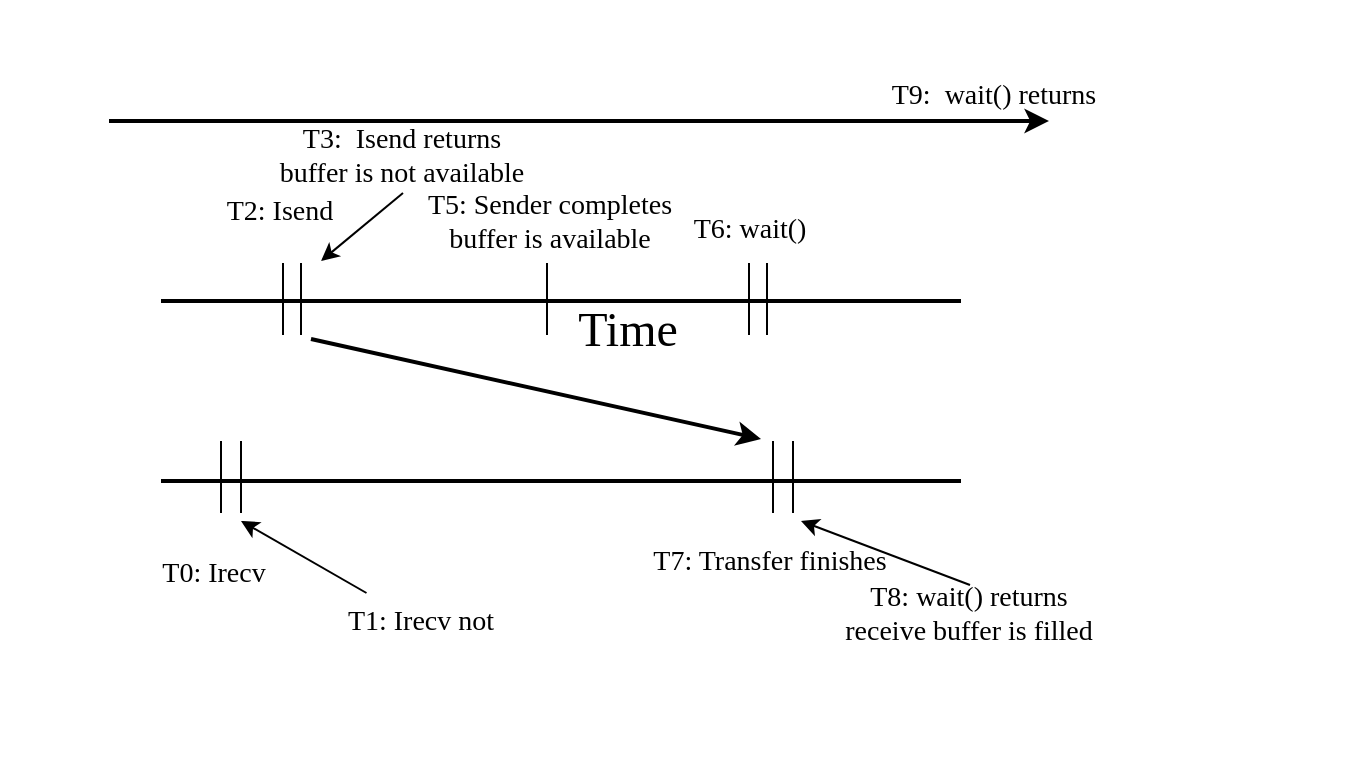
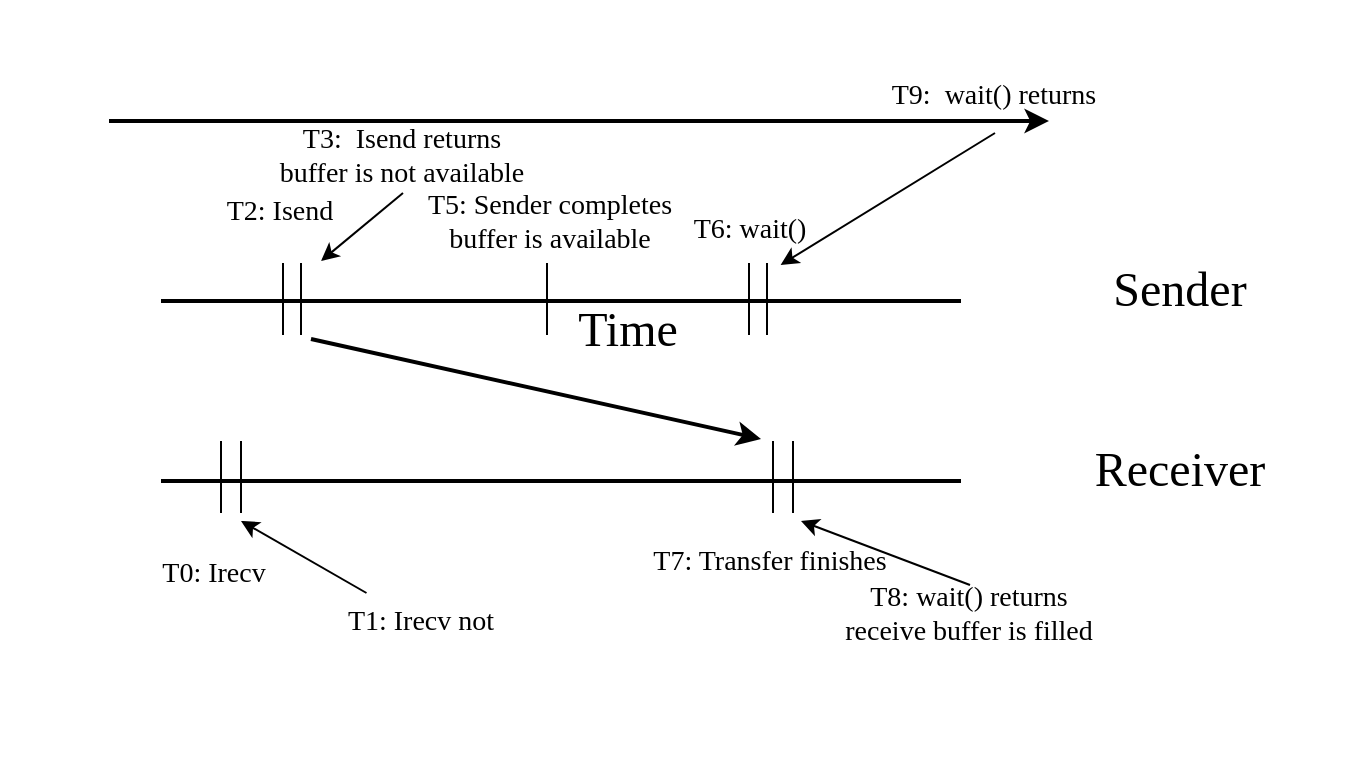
  <mxCell id="0" />
  <mxCell id="1" parent="0" />
  <mxCell id="2" value="" style="rounded=0;whiteSpace=wrap;html=1;strokeColor=none;fillColor=none;" parent="1" vertex="1"><mxGeometry x="20" y="20" width="640" height="340" as="geometry" /></mxCell>
  <mxCell id="3" value="" style="endArrow=none;html=1;rounded=0;fontSize=24;strokeWidth=2;fontFamily=Times New Roman;" parent="1" edge="1"><mxGeometry width="50" height="50" relative="1" as="geometry"><mxPoint x="80" y="150" as="sourcePoint" /><mxPoint x="480" y="150" as="targetPoint" /></mxGeometry></mxCell>
+ <mxCell id="4" value="&lt;span style=&quot;font-size: 24px;&quot;&gt;Sender&lt;/span&gt;" style="text;html=1;strokeColor=none;fillColor=none;align=center;verticalAlign=middle;whiteSpace=wrap;rounded=0;fontFamily=Times New Roman;" parent="1" vertex="1"><mxGeometry x="545" y="130" width="90" height="30" as="geometry" /></mxCell>
  <mxCell id="5" value="" style="endArrow=none;html=1;rounded=0;fontSize=24;strokeWidth=2;fontFamily=Times New Roman;" parent="1" edge="1"><mxGeometry width="50" height="50" relative="1" as="geometry"><mxPoint x="80" y="240" as="sourcePoint" /><mxPoint x="480" y="240" as="targetPoint" /></mxGeometry></mxCell>
+ <mxCell id="6" value="&lt;span style=&quot;font-size: 24px;&quot;&gt;Receiver&lt;/span&gt;" style="text;html=1;strokeColor=none;fillColor=none;align=center;verticalAlign=middle;whiteSpace=wrap;rounded=0;fontFamily=Times New Roman;" parent="1" vertex="1"><mxGeometry x="545" y="220" width="90" height="30" as="geometry" /></mxCell>
  <mxCell id="7" value="" style="endArrow=none;html=1;rounded=0;fontSize=24;exitX=0.5;exitY=0;exitDx=0;exitDy=0;fontFamily=Times New Roman;" parent="1" edge="1"><mxGeometry width="50" height="50" relative="1" as="geometry"><mxPoint x="110" y="256" as="sourcePoint" /><mxPoint x="110" y="220" as="targetPoint" /></mxGeometry></mxCell>
  <mxCell id="8" value="&lt;font style=&quot;font-size: 14px;&quot;&gt;T0:&amp;nbsp;Irecv&lt;br&gt;&lt;/font&gt;" style="text;html=1;strokeColor=none;fillColor=none;align=center;verticalAlign=middle;whiteSpace=wrap;rounded=0;fontSize=14;fontFamily=Times New Roman;" parent="1" vertex="1"><mxGeometry x="37" y="269" width="140" height="36" as="geometry" /></mxCell>
  <mxCell id="9" value="&lt;span style=&quot;font-size: 14px;&quot;&gt;T2: Isend&lt;/span&gt;" style="text;html=1;strokeColor=none;fillColor=none;align=center;verticalAlign=middle;whiteSpace=wrap;rounded=0;fontSize=14;fontFamily=Times New Roman;" parent="1" vertex="1"><mxGeometry x="100" y="91" width="80" height="30" as="geometry" /></mxCell>
  <mxCell id="10" value="" style="endArrow=none;html=1;rounded=0;fontSize=24;exitX=0.5;exitY=0;exitDx=0;exitDy=0;fontFamily=Times New Roman;" parent="1" edge="1"><mxGeometry width="50" height="50" relative="1" as="geometry"><mxPoint x="150" y="167" as="sourcePoint" /><mxPoint x="150" y="131" as="targetPoint" /></mxGeometry></mxCell>
  <mxCell id="11" value="" style="endArrow=none;html=1;rounded=0;fontSize=24;exitX=0.5;exitY=0;exitDx=0;exitDy=0;fontFamily=Times New Roman;" parent="1" edge="1"><mxGeometry width="50" height="50" relative="1" as="geometry"><mxPoint x="386" y="256" as="sourcePoint" /><mxPoint x="386" y="220" as="targetPoint" /></mxGeometry></mxCell>
  <mxCell id="12" value="" style="endArrow=classic;html=1;rounded=0;fontSize=14;strokeWidth=2;fontFamily=Times New Roman;" parent="1" edge="1"><mxGeometry width="50" height="50" relative="1" as="geometry"><mxPoint x="54" y="60" as="sourcePoint" /><mxPoint x="524" y="60" as="targetPoint" /></mxGeometry></mxCell>
  <mxCell id="13" value="Time" style="text;html=1;strokeColor=none;fillColor=none;align=center;verticalAlign=middle;whiteSpace=wrap;rounded=0;fontSize=24;fontFamily=Times New Roman;" parent="1" vertex="1"><mxGeometry x="269" y="150" width="90" height="30" as="geometry" /></mxCell>
  <mxCell id="14" value="&lt;span style=&quot;font-size: 14px;&quot;&gt;T3:&amp;nbsp; Isend returns&lt;br&gt;buffer is not available&lt;br&gt;&lt;/span&gt;" style="text;html=1;strokeColor=none;fillColor=none;align=center;verticalAlign=middle;whiteSpace=wrap;rounded=0;fontSize=14;fontFamily=Times New Roman;" parent="1" vertex="1"><mxGeometry x="123" y="60" width="156" height="36" as="geometry" /></mxCell>
  <mxCell id="15" value="" style="endArrow=none;html=1;rounded=0;fontSize=24;exitX=0.5;exitY=0;exitDx=0;exitDy=0;fontFamily=Times New Roman;" parent="1" edge="1"><mxGeometry width="50" height="50" relative="1" as="geometry"><mxPoint x="273" y="167" as="sourcePoint" /><mxPoint x="273" y="131" as="targetPoint" /></mxGeometry></mxCell>
  <mxCell id="16" value="&lt;font style=&quot;font-size: 14px;&quot;&gt;T7: Transfer finishes&lt;br style=&quot;font-size: 14px;&quot;&gt;&lt;/font&gt;" style="text;html=1;strokeColor=none;fillColor=none;align=center;verticalAlign=middle;whiteSpace=wrap;rounded=0;fontSize=14;fontFamily=Times New Roman;" parent="1" vertex="1"><mxGeometry x="320" y="266" width="130" height="30" as="geometry" /></mxCell>
  <mxCell id="17" value="&lt;font style=&quot;font-size: 14px;&quot;&gt;T8: wait() returns&lt;br&gt;receive buffer is filled&lt;br style=&quot;font-size: 14px;&quot;&gt;&lt;/font&gt;" style="text;html=1;strokeColor=none;fillColor=none;align=center;verticalAlign=middle;whiteSpace=wrap;rounded=0;fontSize=14;fontFamily=Times New Roman;" parent="1" vertex="1"><mxGeometry x="402" y="292" width="165" height="30" as="geometry" /></mxCell>
  <mxCell id="18" value="" style="endArrow=none;html=1;rounded=0;fontSize=24;exitX=0.5;exitY=0;exitDx=0;exitDy=0;fontFamily=Times New Roman;" parent="1" edge="1"><mxGeometry width="50" height="50" relative="1" as="geometry"><mxPoint x="396" y="256" as="sourcePoint" /><mxPoint x="396" y="220" as="targetPoint" /></mxGeometry></mxCell>
  <mxCell id="19" value="" style="endArrow=classic;html=1;rounded=0;fontSize=24;exitX=0.5;exitY=0;exitDx=0;exitDy=0;fontFamily=Times New Roman;" parent="1" source="17" edge="1"><mxGeometry width="50" height="50" relative="1" as="geometry"><mxPoint x="674" y="470" as="sourcePoint" /><mxPoint x="400" y="260" as="targetPoint" /></mxGeometry></mxCell>
  <mxCell id="20" value="&lt;span style=&quot;font-size: 14px;&quot;&gt;T1: Irecv not&lt;/span&gt;" style="text;html=1;strokeColor=none;fillColor=none;align=center;verticalAlign=middle;whiteSpace=wrap;rounded=0;fontSize=14;fontFamily=Times New Roman;" parent="1" vertex="1"><mxGeometry x="155" y="296" width="111" height="30" as="geometry" /></mxCell>
  <mxCell id="21" value="" style="endArrow=none;html=1;rounded=0;fontSize=24;exitX=0.5;exitY=0;exitDx=0;exitDy=0;fontFamily=Times New Roman;" parent="1" edge="1"><mxGeometry width="50" height="50" relative="1" as="geometry"><mxPoint x="120" y="256" as="sourcePoint" /><mxPoint x="120" y="220" as="targetPoint" /></mxGeometry></mxCell>
  <mxCell id="22" value="" style="endArrow=classic;html=1;rounded=0;exitX=0.25;exitY=0;exitDx=0;exitDy=0;fontFamily=Times New Roman;" parent="1" source="20" edge="1"><mxGeometry width="50" height="50" relative="1" as="geometry"><mxPoint x="100" y="460" as="sourcePoint" /><mxPoint x="120" y="260" as="targetPoint" /></mxGeometry></mxCell>
  <mxCell id="23" value="" style="endArrow=none;html=1;rounded=0;fontSize=24;exitX=0.5;exitY=0;exitDx=0;exitDy=0;fontFamily=Times New Roman;" parent="1" edge="1"><mxGeometry width="50" height="50" relative="1" as="geometry"><mxPoint x="141" y="167" as="sourcePoint" /><mxPoint x="141" y="131" as="targetPoint" /></mxGeometry></mxCell>
  <mxCell id="24" value="" style="endArrow=classic;html=1;rounded=0;exitX=0.5;exitY=1;exitDx=0;exitDy=0;fontFamily=Times New Roman;" parent="1" source="14" edge="1"><mxGeometry width="50" height="50" relative="1" as="geometry"><mxPoint x="-50" y="300" as="sourcePoint" /><mxPoint x="160" y="130" as="targetPoint" /></mxGeometry></mxCell>
  <mxCell id="25" value="T5: Sender completes&lt;br&gt;buffer is available" style="text;html=1;strokeColor=none;fillColor=none;align=center;verticalAlign=middle;whiteSpace=wrap;rounded=0;fontSize=14;fontFamily=Times New Roman;" parent="1" vertex="1"><mxGeometry x="210" y="96" width="130" height="30" as="geometry" /></mxCell>
  <mxCell id="26" value="" style="endArrow=none;html=1;rounded=0;fontSize=24;exitX=0.5;exitY=0;exitDx=0;exitDy=0;fontFamily=Times New Roman;" parent="1" edge="1"><mxGeometry width="50" height="50" relative="1" as="geometry"><mxPoint x="374" y="167" as="sourcePoint" /><mxPoint x="374" y="131" as="targetPoint" /></mxGeometry></mxCell>
  <mxCell id="27" value="T6: wait()" style="text;html=1;strokeColor=none;fillColor=none;align=center;verticalAlign=middle;whiteSpace=wrap;rounded=0;fontSize=14;fontFamily=Times New Roman;" parent="1" vertex="1"><mxGeometry x="310" y="100" width="130" height="30" as="geometry" /></mxCell>
  <mxCell id="28" value="" style="endArrow=none;html=1;rounded=0;fontSize=24;exitX=0.5;exitY=0;exitDx=0;exitDy=0;fontFamily=Times New Roman;" parent="1" edge="1"><mxGeometry width="50" height="50" relative="1" as="geometry"><mxPoint x="383" y="167" as="sourcePoint" /><mxPoint x="383" y="131" as="targetPoint" /></mxGeometry></mxCell>
  <mxCell id="29" value="&lt;span style=&quot;font-size: 14px;&quot;&gt;T9:&amp;nbsp; wait() returns&lt;br&gt;&lt;/span&gt;" style="text;html=1;strokeColor=none;fillColor=none;align=center;verticalAlign=middle;whiteSpace=wrap;rounded=0;fontSize=14;fontFamily=Times New Roman;" parent="1" vertex="1"><mxGeometry x="437" y="30" width="120" height="36" as="geometry" /></mxCell>
+ <mxCell id="30" value="" style="endArrow=classic;html=1;rounded=0;exitX=0.5;exitY=1;exitDx=0;exitDy=0;entryX=0.614;entryY=1.065;entryDx=0;entryDy=0;entryPerimeter=0;fontFamily=Times New Roman;" parent="1" source="29" target="27" edge="1"><mxGeometry width="50" height="50" relative="1" as="geometry"><mxPoint x="20" y="220" as="sourcePoint" /><mxPoint x="70" y="170" as="targetPoint" /></mxGeometry></mxCell>
  <mxCell id="31" value="" style="endArrow=classic;html=1;rounded=0;strokeWidth=2;fontSize=14;fontFamily=Times New Roman;" parent="1" edge="1"><mxGeometry width="50" height="50" relative="1" as="geometry"><mxPoint x="155" y="169" as="sourcePoint" /><mxPoint x="380" y="219" as="targetPoint" /></mxGeometry></mxCell>
